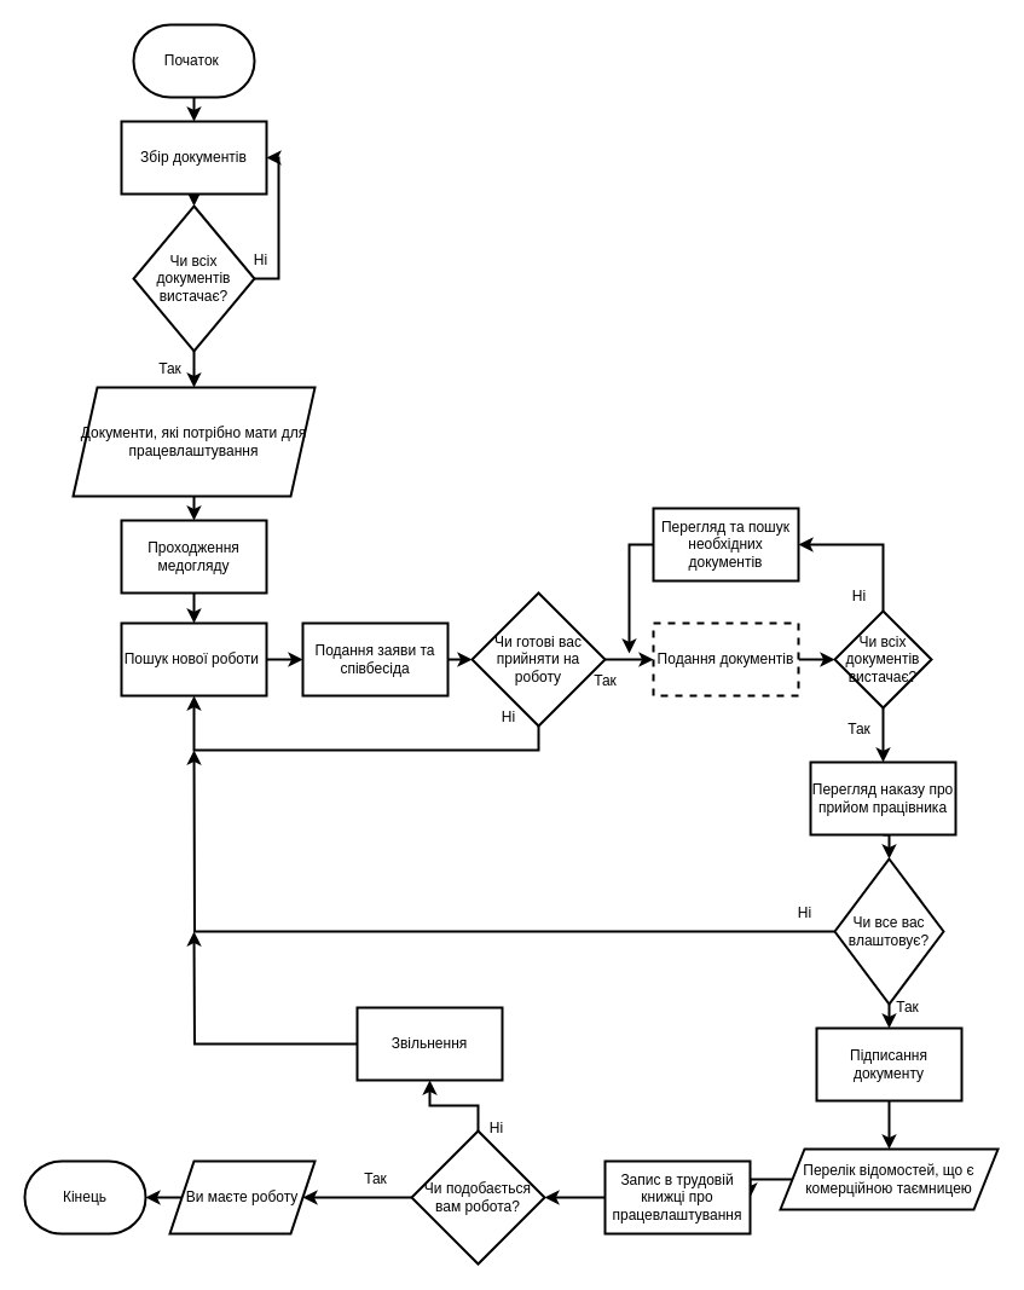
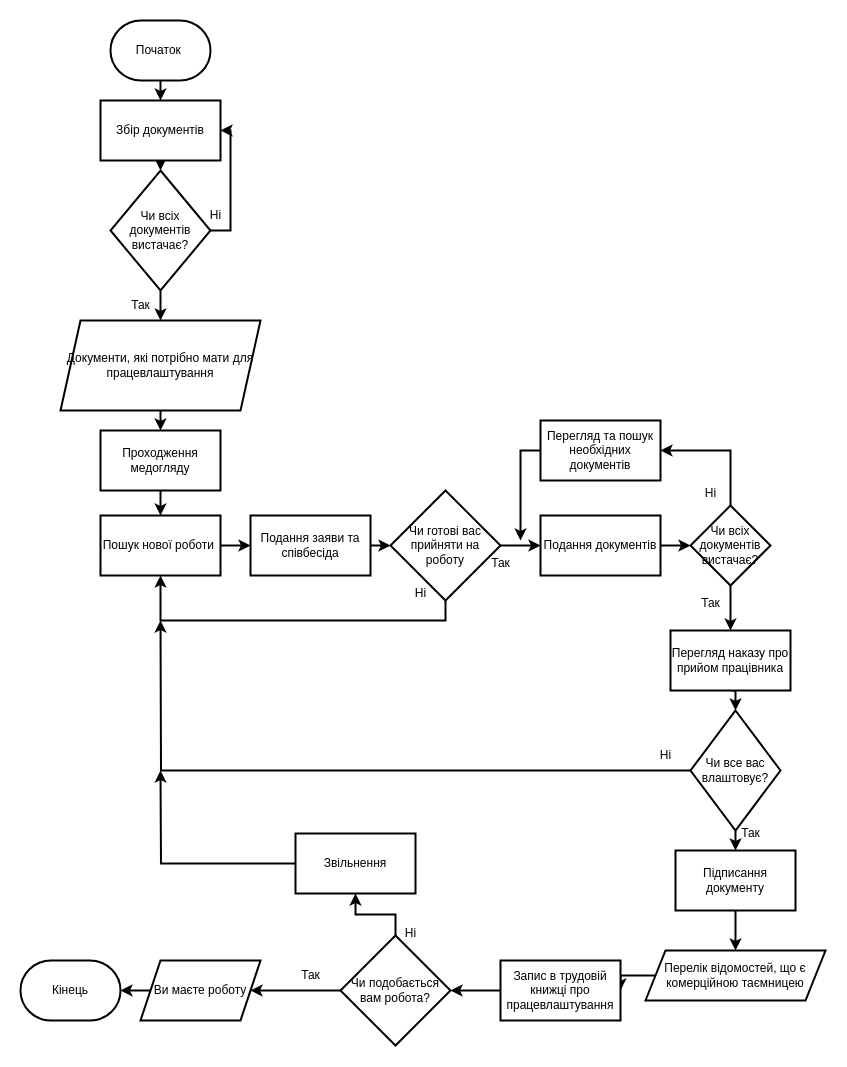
  <mxCell id="0" />
  <mxCell id="1" parent="0" />
  <mxCell id="2" style="edgeStyle=orthogonalEdgeStyle;rounded=0;orthogonalLoop=1;jettySize=auto;html=1;exitX=0.5;exitY=1;exitDx=0;exitDy=0;exitPerimeter=0;entryX=0.5;entryY=0;entryDx=0;entryDy=0;strokeWidth=2;" edge="1" parent="1" source="3" target="9"><mxGeometry relative="1" as="geometry" /></mxCell>
  <mxCell id="3" value="Початок&amp;nbsp;" style="strokeWidth=2;html=1;shape=mxgraph.flowchart.terminator;whiteSpace=wrap;" vertex="1" parent="1"><mxGeometry x="110" y="20" width="100" height="60" as="geometry" /></mxCell>
  <mxCell id="4" style="edgeStyle=orthogonalEdgeStyle;rounded=0;orthogonalLoop=1;jettySize=auto;html=1;exitX=1;exitY=0.5;exitDx=0;exitDy=0;entryX=0;entryY=0.5;entryDx=0;entryDy=0;strokeWidth=2;" edge="1" parent="1" source="5" target="18"><mxGeometry relative="1" as="geometry" /></mxCell>
  <mxCell id="5" value="Пошук нової роботи&amp;nbsp;" style="rounded=0;whiteSpace=wrap;html=1;strokeWidth=2;" vertex="1" parent="1"><mxGeometry x="100" y="515" width="120" height="60" as="geometry" /></mxCell>
  <mxCell id="6" style="edgeStyle=orthogonalEdgeStyle;rounded=0;orthogonalLoop=1;jettySize=auto;html=1;exitX=0.5;exitY=1;exitDx=0;exitDy=0;entryX=0.5;entryY=0;entryDx=0;entryDy=0;strokeWidth=2;" edge="1" parent="1" source="7" target="16"><mxGeometry relative="1" as="geometry" /></mxCell>
  <mxCell id="7" value="Документи, які потрібно мати для працевлаштування" style="shape=parallelogram;perimeter=parallelogramPerimeter;whiteSpace=wrap;html=1;fixedSize=1;strokeWidth=2;" vertex="1" parent="1"><mxGeometry x="60" y="320" width="200" height="90" as="geometry" /></mxCell>
  <mxCell id="8" style="edgeStyle=orthogonalEdgeStyle;rounded=0;orthogonalLoop=1;jettySize=auto;html=1;exitX=0.5;exitY=1;exitDx=0;exitDy=0;entryX=0.5;entryY=0;entryDx=0;entryDy=0;strokeWidth=2;" edge="1" parent="1" source="9" target="12"><mxGeometry relative="1" as="geometry" /></mxCell>
  <mxCell id="9" value="Збір документів" style="whiteSpace=wrap;html=1;strokeWidth=2;" vertex="1" parent="1"><mxGeometry x="100" y="100" width="120" height="60" as="geometry" /></mxCell>
  <mxCell id="10" style="edgeStyle=orthogonalEdgeStyle;rounded=0;orthogonalLoop=1;jettySize=auto;html=1;exitX=1;exitY=0.5;exitDx=0;exitDy=0;entryX=1;entryY=0.5;entryDx=0;entryDy=0;strokeWidth=2;" edge="1" parent="1" source="12" target="9"><mxGeometry relative="1" as="geometry" /></mxCell>
  <mxCell id="11" style="edgeStyle=orthogonalEdgeStyle;rounded=0;orthogonalLoop=1;jettySize=auto;html=1;exitX=0.5;exitY=1;exitDx=0;exitDy=0;entryX=0.5;entryY=0;entryDx=0;entryDy=0;strokeWidth=2;" edge="1" parent="1" source="12" target="7"><mxGeometry relative="1" as="geometry" /></mxCell>
  <mxCell id="12" value="Чи всіх документів вистачає?" style="rhombus;whiteSpace=wrap;html=1;strokeWidth=2;" vertex="1" parent="1"><mxGeometry x="110" y="170" width="100" height="120" as="geometry" /></mxCell>
  <mxCell id="13" value="Ні" style="text;html=1;align=center;verticalAlign=middle;resizable=0;points=[];autosize=1;strokeColor=none;fillColor=none;strokeWidth=2;" vertex="1" parent="1"><mxGeometry x="200" y="200" width="30" height="30" as="geometry" /></mxCell>
  <mxCell id="14" value="Так" style="text;html=1;align=center;verticalAlign=middle;resizable=0;points=[];autosize=1;strokeColor=none;fillColor=none;strokeWidth=2;" vertex="1" parent="1"><mxGeometry x="120" y="290" width="40" height="30" as="geometry" /></mxCell>
  <mxCell id="15" style="edgeStyle=orthogonalEdgeStyle;rounded=0;orthogonalLoop=1;jettySize=auto;html=1;exitX=0.5;exitY=1;exitDx=0;exitDy=0;entryX=0.5;entryY=0;entryDx=0;entryDy=0;strokeWidth=2;" edge="1" parent="1" source="16" target="5"><mxGeometry relative="1" as="geometry" /></mxCell>
  <mxCell id="16" value="Проходження медогляду" style="whiteSpace=wrap;html=1;strokeWidth=2;" vertex="1" parent="1"><mxGeometry x="100" y="430" width="120" height="60" as="geometry" /></mxCell>
  <mxCell id="17" style="edgeStyle=orthogonalEdgeStyle;rounded=0;orthogonalLoop=1;jettySize=auto;html=1;exitX=1;exitY=0.5;exitDx=0;exitDy=0;entryX=0;entryY=0.5;entryDx=0;entryDy=0;strokeWidth=2;" edge="1" parent="1" source="18" target="21"><mxGeometry relative="1" as="geometry" /></mxCell>
  <mxCell id="18" value="Подання заяви та співбесіда" style="whiteSpace=wrap;html=1;strokeWidth=2;" vertex="1" parent="1"><mxGeometry x="250" y="515" width="120" height="60" as="geometry" /></mxCell>
  <mxCell id="19" style="edgeStyle=orthogonalEdgeStyle;rounded=0;orthogonalLoop=1;jettySize=auto;html=1;exitX=0.5;exitY=1;exitDx=0;exitDy=0;entryX=0.5;entryY=1;entryDx=0;entryDy=0;strokeWidth=2;" edge="1" parent="1" source="21" target="5"><mxGeometry relative="1" as="geometry" /></mxCell>
  <mxCell id="20" style="edgeStyle=orthogonalEdgeStyle;rounded=0;orthogonalLoop=1;jettySize=auto;html=1;exitX=1;exitY=0.5;exitDx=0;exitDy=0;entryX=0;entryY=0.5;entryDx=0;entryDy=0;strokeWidth=2;" edge="1" parent="1" source="21" target="25"><mxGeometry relative="1" as="geometry" /></mxCell>
  <mxCell id="21" value="Чи готові вас прийняти на роботу" style="rhombus;whiteSpace=wrap;html=1;strokeWidth=2;" vertex="1" parent="1"><mxGeometry x="390" y="490" width="110" height="110" as="geometry" /></mxCell>
  <mxCell id="22" value="Ні" style="text;html=1;align=center;verticalAlign=middle;resizable=0;points=[];autosize=1;strokeColor=none;fillColor=none;strokeWidth=2;" vertex="1" parent="1"><mxGeometry x="405" y="578" width="30" height="30" as="geometry" /></mxCell>
  <mxCell id="23" value="Так" style="text;html=1;align=center;verticalAlign=middle;resizable=0;points=[];autosize=1;strokeColor=none;fillColor=none;strokeWidth=2;" vertex="1" parent="1"><mxGeometry x="480" y="548" width="40" height="30" as="geometry" /></mxCell>
  <mxCell id="24" style="edgeStyle=orthogonalEdgeStyle;rounded=0;orthogonalLoop=1;jettySize=auto;html=1;exitX=1;exitY=0.5;exitDx=0;exitDy=0;entryX=0;entryY=0.5;entryDx=0;entryDy=0;strokeWidth=2;" edge="1" parent="1" source="25" target="28"><mxGeometry relative="1" as="geometry" /></mxCell>
- <mxCell id="25" value="Подання документів" style="whiteSpace=wrap;html=1;strokeWidth=2;dashed=1;" vertex="1" parent="1"><mxGeometry x="540" y="515" width="120" height="60" as="geometry" /></mxCell>
+ <mxCell id="25" value="Подання документів" style="whiteSpace=wrap;html=1;strokeWidth=2;" vertex="1" parent="1"><mxGeometry x="540" y="515" width="120" height="60" as="geometry" /></mxCell>
  <mxCell id="26" style="edgeStyle=orthogonalEdgeStyle;rounded=0;orthogonalLoop=1;jettySize=auto;html=1;exitX=0.5;exitY=0;exitDx=0;exitDy=0;entryX=1;entryY=0.5;entryDx=0;entryDy=0;strokeWidth=2;" edge="1" parent="1" source="28" target="30"><mxGeometry relative="1" as="geometry" /></mxCell>
  <mxCell id="27" style="edgeStyle=orthogonalEdgeStyle;rounded=0;orthogonalLoop=1;jettySize=auto;html=1;exitX=0.5;exitY=1;exitDx=0;exitDy=0;entryX=0.5;entryY=0;entryDx=0;entryDy=0;strokeWidth=2;" edge="1" parent="1" source="28" target="34"><mxGeometry relative="1" as="geometry"><mxPoint x="730" y="630" as="targetPoint" /></mxGeometry></mxCell>
  <mxCell id="28" value="Чи всіх документів вистачає?" style="rhombus;whiteSpace=wrap;html=1;strokeWidth=2;" vertex="1" parent="1"><mxGeometry x="690" y="505" width="80" height="80" as="geometry" /></mxCell>
  <mxCell id="29" style="edgeStyle=orthogonalEdgeStyle;rounded=0;orthogonalLoop=1;jettySize=auto;html=1;exitX=0;exitY=0.5;exitDx=0;exitDy=0;strokeWidth=2;" edge="1" parent="1" source="30"><mxGeometry relative="1" as="geometry"><mxPoint x="520" y="540" as="targetPoint" /></mxGeometry></mxCell>
  <mxCell id="30" value="Перегляд та пошук необхідних документів" style="whiteSpace=wrap;html=1;strokeWidth=2;" vertex="1" parent="1"><mxGeometry x="540" y="420" width="120" height="60" as="geometry" /></mxCell>
  <mxCell id="31" value="Ні" style="text;html=1;align=center;verticalAlign=middle;resizable=0;points=[];autosize=1;strokeColor=none;fillColor=none;strokeWidth=2;" vertex="1" parent="1"><mxGeometry x="695" y="478" width="30" height="30" as="geometry" /></mxCell>
  <mxCell id="32" value="Так" style="text;html=1;align=center;verticalAlign=middle;resizable=0;points=[];autosize=1;strokeColor=none;fillColor=none;strokeWidth=2;" vertex="1" parent="1"><mxGeometry x="690" y="588" width="40" height="30" as="geometry" /></mxCell>
  <mxCell id="33" style="edgeStyle=orthogonalEdgeStyle;rounded=0;orthogonalLoop=1;jettySize=auto;html=1;exitX=0.5;exitY=1;exitDx=0;exitDy=0;entryX=0.5;entryY=0;entryDx=0;entryDy=0;strokeWidth=2;" edge="1" parent="1" source="34" target="37"><mxGeometry relative="1" as="geometry" /></mxCell>
  <mxCell id="34" value="Перегляд наказу про прийом працівника" style="whiteSpace=wrap;html=1;strokeWidth=2;" vertex="1" parent="1"><mxGeometry x="670" y="630" width="120" height="60" as="geometry" /></mxCell>
  <mxCell id="35" style="edgeStyle=orthogonalEdgeStyle;rounded=0;orthogonalLoop=1;jettySize=auto;html=1;exitX=0;exitY=0.5;exitDx=0;exitDy=0;strokeWidth=2;" edge="1" parent="1" source="37"><mxGeometry relative="1" as="geometry"><mxPoint x="160" y="620" as="targetPoint" /></mxGeometry></mxCell>
  <mxCell id="36" style="edgeStyle=orthogonalEdgeStyle;rounded=0;orthogonalLoop=1;jettySize=auto;html=1;exitX=0.5;exitY=1;exitDx=0;exitDy=0;entryX=0.5;entryY=0;entryDx=0;entryDy=0;strokeWidth=2;" edge="1" parent="1" source="37" target="40"><mxGeometry relative="1" as="geometry" /></mxCell>
  <mxCell id="37" value="Чи все вас влаштовує?" style="rhombus;whiteSpace=wrap;html=1;strokeWidth=2;" vertex="1" parent="1"><mxGeometry x="690" y="710" width="90" height="120" as="geometry" /></mxCell>
  <mxCell id="38" value="Ні" style="text;html=1;align=center;verticalAlign=middle;resizable=0;points=[];autosize=1;strokeColor=none;fillColor=none;strokeWidth=2;" vertex="1" parent="1"><mxGeometry x="650" y="740" width="30" height="30" as="geometry" /></mxCell>
  <mxCell id="39" style="edgeStyle=orthogonalEdgeStyle;rounded=0;orthogonalLoop=1;jettySize=auto;html=1;exitX=0.5;exitY=1;exitDx=0;exitDy=0;entryX=0.5;entryY=0;entryDx=0;entryDy=0;strokeWidth=2;" edge="1" parent="1" source="40" target="43"><mxGeometry relative="1" as="geometry" /></mxCell>
  <mxCell id="40" value="Підписання документу" style="whiteSpace=wrap;html=1;strokeWidth=2;" vertex="1" parent="1"><mxGeometry x="675" y="850" width="120" height="60" as="geometry" /></mxCell>
  <mxCell id="41" value="Так" style="text;html=1;align=center;verticalAlign=middle;resizable=0;points=[];autosize=1;strokeColor=none;fillColor=none;strokeWidth=2;" vertex="1" parent="1"><mxGeometry x="730" y="818" width="40" height="30" as="geometry" /></mxCell>
  <mxCell id="42" style="edgeStyle=orthogonalEdgeStyle;rounded=0;orthogonalLoop=1;jettySize=auto;html=1;exitX=0;exitY=0.5;exitDx=0;exitDy=0;entryX=1;entryY=0.5;entryDx=0;entryDy=0;strokeWidth=2;" edge="1" parent="1" source="43" target="45"><mxGeometry relative="1" as="geometry" /></mxCell>
  <mxCell id="43" value="Перелік відомостей, що є комерційною таємницею" style="shape=parallelogram;perimeter=parallelogramPerimeter;whiteSpace=wrap;html=1;fixedSize=1;strokeWidth=2;" vertex="1" parent="1"><mxGeometry x="645" y="950" width="180" height="50" as="geometry" /></mxCell>
  <mxCell id="44" style="edgeStyle=orthogonalEdgeStyle;rounded=0;orthogonalLoop=1;jettySize=auto;html=1;exitX=0;exitY=0.5;exitDx=0;exitDy=0;entryX=1;entryY=0.5;entryDx=0;entryDy=0;strokeWidth=2;" edge="1" parent="1" source="45" target="50"><mxGeometry relative="1" as="geometry" /></mxCell>
  <mxCell id="45" value="Запис в трудовій книжці про працевлаштування" style="whiteSpace=wrap;html=1;strokeWidth=2;" vertex="1" parent="1"><mxGeometry x="500" y="960" width="120" height="60" as="geometry" /></mxCell>
  <mxCell id="46" value="Кінець" style="strokeWidth=2;html=1;shape=mxgraph.flowchart.terminator;whiteSpace=wrap;" vertex="1" parent="1"><mxGeometry x="20" y="960" width="100" height="60" as="geometry" /></mxCell>
  <mxCell id="47" value="Ви маєте роботу" style="shape=parallelogram;perimeter=parallelogramPerimeter;whiteSpace=wrap;html=1;fixedSize=1;strokeWidth=2;" vertex="1" parent="1"><mxGeometry x="140" y="960" width="120" height="60" as="geometry" /></mxCell>
  <mxCell id="48" style="edgeStyle=orthogonalEdgeStyle;rounded=0;orthogonalLoop=1;jettySize=auto;html=1;exitX=0.5;exitY=0;exitDx=0;exitDy=0;entryX=0.5;entryY=1;entryDx=0;entryDy=0;strokeWidth=2;" edge="1" parent="1" source="50" target="52"><mxGeometry relative="1" as="geometry" /></mxCell>
  <mxCell id="49" style="edgeStyle=orthogonalEdgeStyle;rounded=0;orthogonalLoop=1;jettySize=auto;html=1;exitX=0;exitY=0.5;exitDx=0;exitDy=0;entryX=1;entryY=0.5;entryDx=0;entryDy=0;strokeWidth=2;" edge="1" parent="1" source="50" target="47"><mxGeometry relative="1" as="geometry" /></mxCell>
  <mxCell id="50" value="Чи подобається вам робота?" style="rhombus;whiteSpace=wrap;html=1;strokeWidth=2;" vertex="1" parent="1"><mxGeometry x="340" y="935" width="110" height="110" as="geometry" /></mxCell>
  <mxCell id="51" style="edgeStyle=orthogonalEdgeStyle;rounded=0;orthogonalLoop=1;jettySize=auto;html=1;exitX=0;exitY=0.5;exitDx=0;exitDy=0;strokeWidth=2;" edge="1" parent="1" source="52"><mxGeometry relative="1" as="geometry"><mxPoint x="160" y="770" as="targetPoint" /></mxGeometry></mxCell>
  <mxCell id="52" value="Звільнення" style="whiteSpace=wrap;html=1;strokeWidth=2;" vertex="1" parent="1"><mxGeometry x="295" y="833" width="120" height="60" as="geometry" /></mxCell>
  <mxCell id="53" value="Ні" style="text;html=1;align=center;verticalAlign=middle;resizable=0;points=[];autosize=1;strokeColor=none;fillColor=none;strokeWidth=2;" vertex="1" parent="1"><mxGeometry x="395" y="918" width="30" height="30" as="geometry" /></mxCell>
  <mxCell id="54" value="Так" style="text;html=1;align=center;verticalAlign=middle;resizable=0;points=[];autosize=1;strokeColor=none;fillColor=none;strokeWidth=2;" vertex="1" parent="1"><mxGeometry x="290" y="960" width="40" height="30" as="geometry" /></mxCell>
  <mxCell id="55" style="edgeStyle=orthogonalEdgeStyle;rounded=0;orthogonalLoop=1;jettySize=auto;html=1;exitX=0;exitY=0.5;exitDx=0;exitDy=0;entryX=1;entryY=0.5;entryDx=0;entryDy=0;entryPerimeter=0;strokeWidth=2;" edge="1" parent="1" source="47" target="46"><mxGeometry relative="1" as="geometry" /></mxCell>
